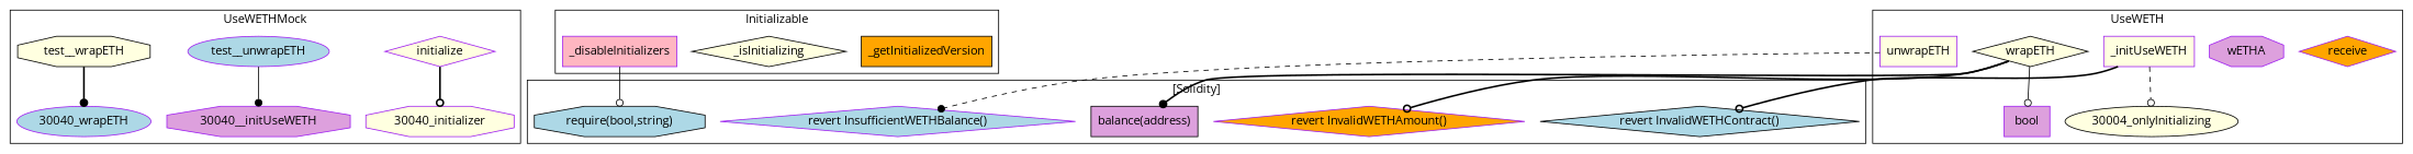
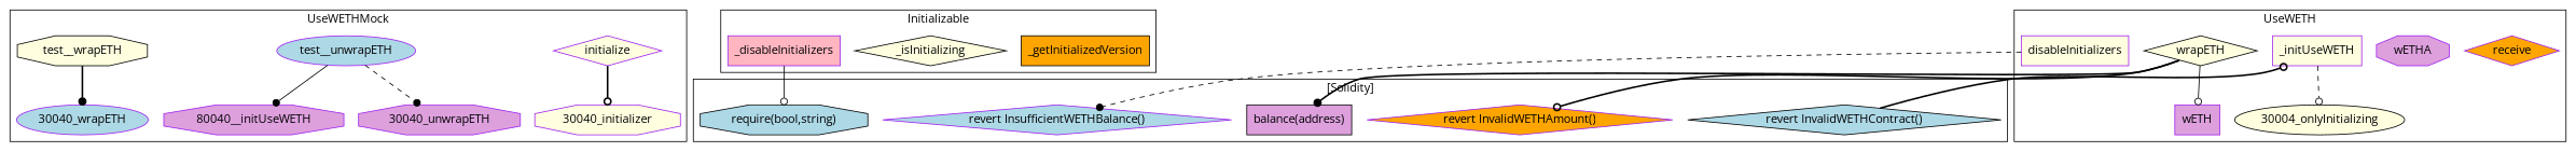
  strict digraph {
    fontname="Open Sans"
    node [color=purple fillcolor=lightyellow fontname="Open Sans" shape=diamond style=filled]
    edge [arrowhead=odot fontname="Open Sans" style=bold]
    n1 [label=initialize]
    "30040_initializer" [shape=octagon]
-   "30040__initUseWETH" [fillcolor=plum shape=octagon]
+   "30040__initUseWETH" [fillcolor=plum shape=octagon label="80040__initUseWETH"]
    n4 [fillcolor=lightblue label=test__unwrapETH shape=ellipse]
+   "30040_unwrapETH" [fillcolor=plum shape=octagon]
    n6 [color=black label=test__wrapETH shape=octagon]
    "30040_wrapETH" [fillcolor=lightblue shape=ellipse]
    n8 [color=black fillcolor=orange label=_getInitializedVersion shape=box]
    n9 [color=black label=_isInitializing]
    n10 [fillcolor=lightpink label=_disableInitializers shape=box]
    n11 [fillcolor=orange label=receive]
-   n12 [fillcolor=plum label=bool shape=box]
+   n12 [fillcolor=plum label=wETH shape=box]
    n13 [fillcolor=plum label=wETHA shape=octagon]
    n14 [color=black label=wrapETH]
-   n15 [label=unwrapETH shape=box]
+   n15 [label=disableInitializers shape=box]
    n16 [label=_initUseWETH shape=box]
    "30004_onlyInitializing" [color=black shape=ellipse]
    "require(bool,string)" [color=black fillcolor=lightblue shape=octagon]
    "revert InvalidWETHAmount()" [fillcolor=orange]
    "balance(address)" [color=black fillcolor=plum shape=box]
    "revert InsufficientWETHBalance()" [fillcolor=lightblue]
    "revert InvalidWETHContract()" [color=black fillcolor=lightblue]
    subgraph cluster_1 {
      label=UseWETHMock
      n1
      "30040_initializer"
      "30040__initUseWETH"
      n4
+     "30040_unwrapETH"
      n6
      "30040_wrapETH"
    }
    subgraph cluster_2 {
      label=Initializable
      n8
      n9
      n10
    }
    subgraph cluster_3 {
      label=UseWETH
      n11
      n12
      n13
      n14
      n15
      n16
      "30004_onlyInitializing"
    }
    subgraph cluster_4 {
      label="[Solidity]"
      "require(bool,string)"
      "revert InvalidWETHAmount()"
      "balance(address)"
      "revert InsufficientWETHBalance()"
      "revert InvalidWETHContract()"
    }
    n1 -> "30040_initializer"
    n4 -> "30040__initUseWETH" [arrowhead=dot style=solid]
+   n4 -> "30040_unwrapETH" [arrowhead=dot style=dashed]
    n6 -> "30040_wrapETH" [arrowhead=dot]
    n10 -> "require(bool,string)" [style=solid]
    n14 -> n12 [style=solid]
    n14 -> "revert InvalidWETHAmount()"
    n14 -> "balance(address)" [arrowhead=dot]
    n15 -> "revert InsufficientWETHBalance()" [arrowhead=dot style=dashed]
    n16 -> "30004_onlyInitializing" [style=dashed]
-   n16 -> "revert InvalidWETHContract()"
+   "revert InvalidWETHContract()" -> n16
  }
